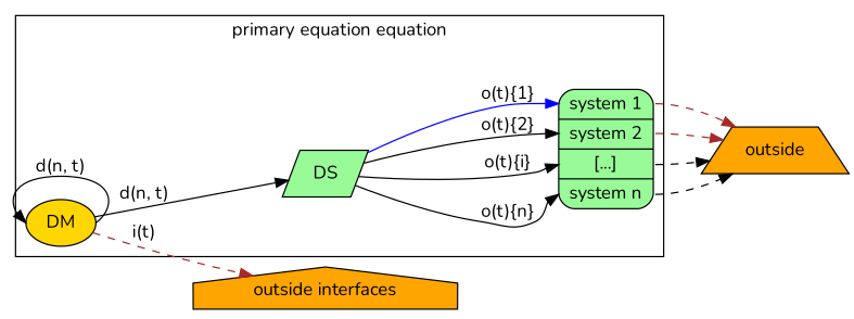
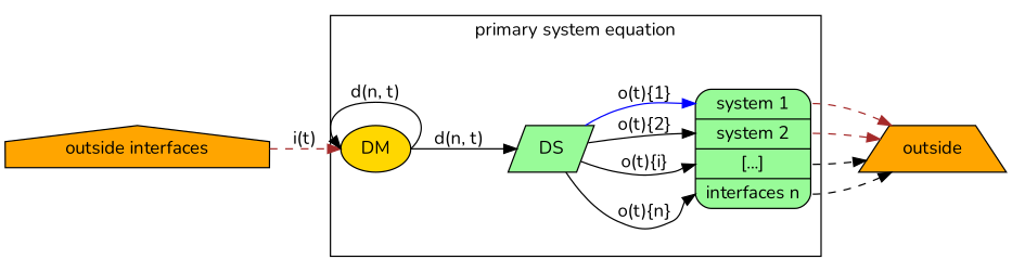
  digraph {
    fontname=Nunito
    rankdir=LR
    node [fillcolor=palegreen fontname=Nunito style=filled]
    edge [color=black fontname=Nunito style=solid]
-   n1 [label="<1>system 1|<2>system 2|<i>[...]|<n>system n" shape=record style="rounded,filled"]
+   n1 [label="<1>system 1|<2>system 2|<i>[...]|<n>interfaces n" shape=record style="rounded,filled"]
    outside [fillcolor=orange shape=trapezium]
    "outside interfaces" [fillcolor=orange shape=house]
    DM [fillcolor=gold shape=ellipse]
    DS [shape=parallelogram]
    subgraph sub_1 {
      n1
      outside
      "outside interfaces"
      DM
    }
    subgraph cluster_2 {
-     label="primary equation equation"
+     label="primary system equation"
      n1
      DM
      DS
    }
    n1 -> outside [style=dashed tailport=n]
    n1 -> outside [style=dashed tailport=i]
    n1 -> outside [color=brown style=dashed tailport=2]
    n1 -> outside [color=brown style=dashed tailport=1]
-   DM -> "outside interfaces" [color=brown label="i(t)" style=dashed]
+   "outside interfaces" -> DM [color=brown label="i(t)" style=dashed]
    DM -> DM [headport=w label="d(n, t)" tailport=e]
    DM -> DS [label="d(n, t)"]
    DS -> n1 [headport=n label="o(t){n}"]
    DS -> n1 [headport=i label="o(t){i}"]
    DS -> n1 [headport=2 label="o(t){2}"]
    DS -> n1 [color=blue headport=1 label="o(t){1}"]
  }
